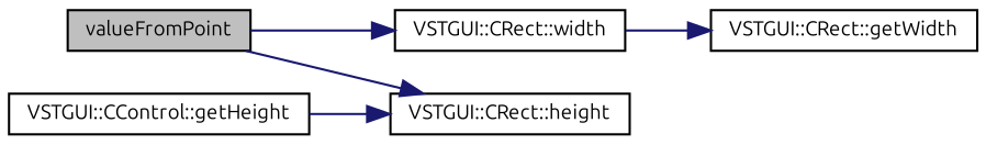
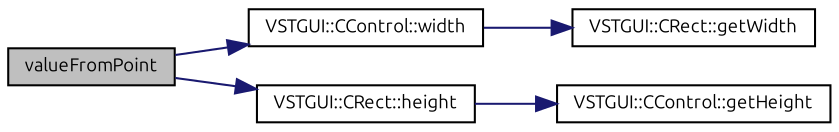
  digraph {
    fontname=Ubuntu
    rankdir=LR
    node [color=black fontname=Ubuntu fontsize=9 shape=record]
    edge [color=midnightblue fontname=Ubuntu fontsize=9 labelfontname=Arial labelfontsize=9 style=solid]
    n1 [fillcolor=grey75 fontcolor=black height=0.2 label=valueFromPoint style=filled width=0.4]
-   n2 [height=0.2 label="VSTGUI::CRect::width" width=0.4]
+   n2 [height=0.2 label="VSTGUI::CControl::width" width=0.4]
    n3 [height=0.2 label="VSTGUI::CRect::height" width=0.4]
    n4 [height=0.2 label="VSTGUI::CRect::getWidth" width=0.4]
    n5 [height=0.2 label="VSTGUI::CControl::getHeight" width=0.4]
    n1 -> n2
    n1 -> n3
    n2 -> n4
-   n5 -> n3
+   n3 -> n5
  }
